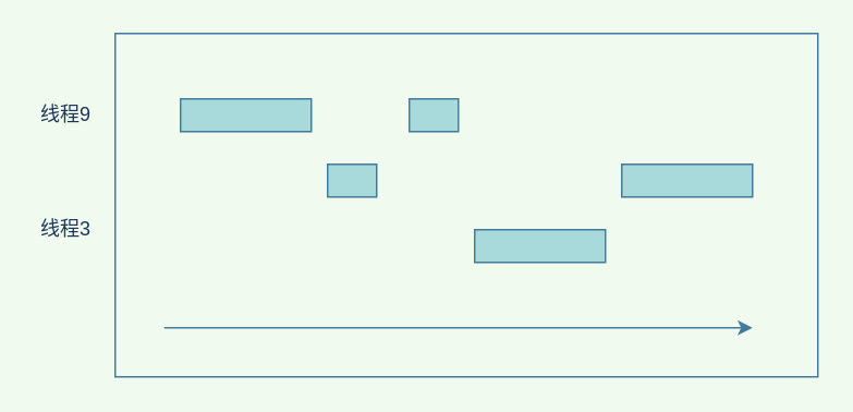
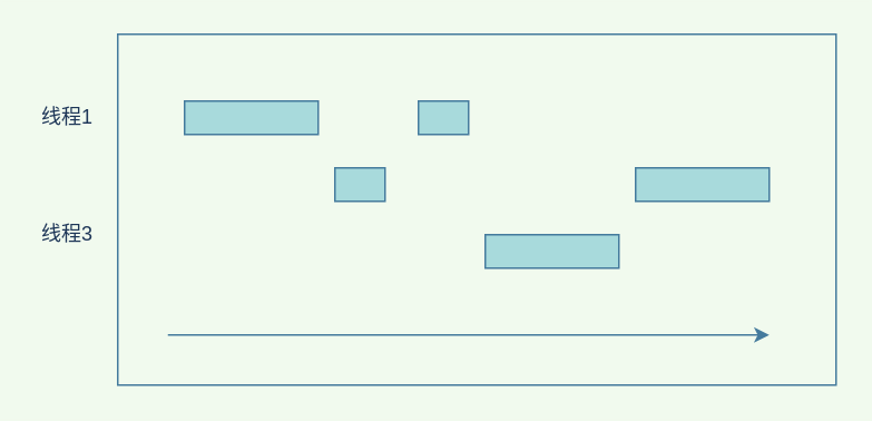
  <mxCell id="0" />
  <mxCell id="1" parent="0" />
  <mxCell id="2" value="" style="rounded=0;whiteSpace=wrap;html=1;sketch=0;fontColor=#1D3557;strokeColor=#457B9D;fillColor=none;" parent="1" vertex="1"><mxGeometry x="70" y="20" width="430" height="210" as="geometry" /></mxCell>
  <mxCell id="3" value="" style="endArrow=classic;html=1;strokeColor=#457B9D;fontColor=#1D3557;labelBackgroundColor=#F1FAEE;" parent="1" edge="1"><mxGeometry width="50" height="50" relative="1" as="geometry"><mxPoint x="100" y="200" as="sourcePoint" /><mxPoint x="460" y="200" as="targetPoint" /></mxGeometry></mxCell>
  <mxCell id="4" value="" style="rounded=0;whiteSpace=wrap;html=1;fillColor=#A8DADC;strokeColor=#457B9D;fontColor=#1D3557;" parent="1" vertex="1"><mxGeometry x="110" y="60" width="80" height="20" as="geometry" /></mxCell>
  <mxCell id="5" value="" style="rounded=0;whiteSpace=wrap;html=1;fillColor=#A8DADC;strokeColor=#457B9D;fontColor=#1D3557;" parent="1" vertex="1"><mxGeometry x="200" y="100" width="30" height="20" as="geometry" /></mxCell>
  <mxCell id="6" value="" style="rounded=0;whiteSpace=wrap;html=1;fillColor=#A8DADC;strokeColor=#457B9D;fontColor=#1D3557;" parent="1" vertex="1"><mxGeometry x="290" y="140" width="80" height="20" as="geometry" /></mxCell>
  <mxCell id="7" value="" style="rounded=0;whiteSpace=wrap;html=1;fillColor=#A8DADC;strokeColor=#457B9D;fontColor=#1D3557;" parent="1" vertex="1"><mxGeometry x="380" y="100" width="80" height="20" as="geometry" /></mxCell>
- <mxCell id="8" value="线程9" style="text;html=1;strokeColor=none;fillColor=none;align=center;verticalAlign=middle;whiteSpace=wrap;rounded=0;fontColor=#1D3557;" parent="1" vertex="1"><mxGeometry x="20" y="60" width="40" height="20" as="geometry" /></mxCell>
+ <mxCell id="8" value="线程1" style="text;html=1;strokeColor=none;fillColor=none;align=center;verticalAlign=middle;whiteSpace=wrap;rounded=0;fontColor=#1D3557;" parent="1" vertex="1"><mxGeometry x="20" y="60" width="40" height="20" as="geometry" /></mxCell>
  <mxCell id="9" value="" style="rounded=0;whiteSpace=wrap;html=1;fillColor=#A8DADC;strokeColor=#457B9D;fontColor=#1D3557;" parent="1" vertex="1"><mxGeometry x="250" y="60" width="30" height="20" as="geometry" /></mxCell>
  <mxCell id="10" value="线程3" style="text;html=1;strokeColor=none;fillColor=none;align=center;verticalAlign=middle;whiteSpace=wrap;rounded=0;fontColor=#1D3557;" parent="1" vertex="1"><mxGeometry x="20" y="130" width="40" height="20" as="geometry" /></mxCell>
